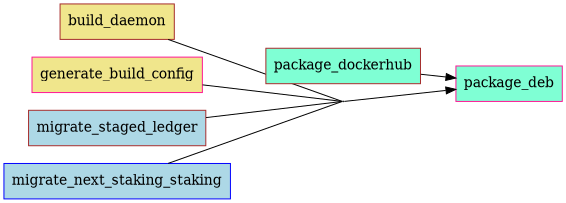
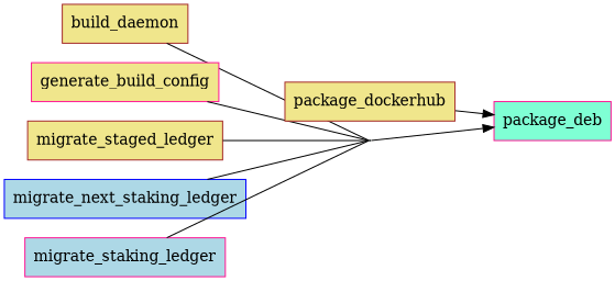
  digraph {
    rankdir=LR
    splines=line
    node [color=brown fillcolor=khaki shape=box style=filled]
    edge [dir=none]
    j0 [color=black fillcolor=aquamarine height=0.01 shape=point width=0.01]
    build_daemon
    n3 [color=deeppink label=generate_build_config]
-   migrate_staged_ledger [fillcolor=lightblue]
-   migrate_next_staking_ledger [color=blue fillcolor=lightblue label=migrate_next_staking_staking]
+   migrate_staged_ledger
+   migrate_next_staking_ledger [color=blue fillcolor=lightblue]
+   migrate_staking_ledger [color=deeppink fillcolor=lightblue]
    package_deb [color=deeppink fillcolor=aquamarine]
-   package_dockerhub [fillcolor=aquamarine]
+   package_dockerhub
    subgraph sub_1 {
      j0
    }
    subgraph sub_2 {
      build_daemon
      n3
      migrate_staged_ledger
      migrate_next_staking_ledger
+     migrate_staking_ledger
      package_deb
      package_dockerhub
    }
    j0 -> package_deb [dir=""]
    build_daemon -> j0
    n3 -> j0
    migrate_staged_ledger -> j0
    migrate_next_staking_ledger -> j0
+   migrate_staking_ledger -> j0
    package_dockerhub -> package_deb [dir=""]
  }
